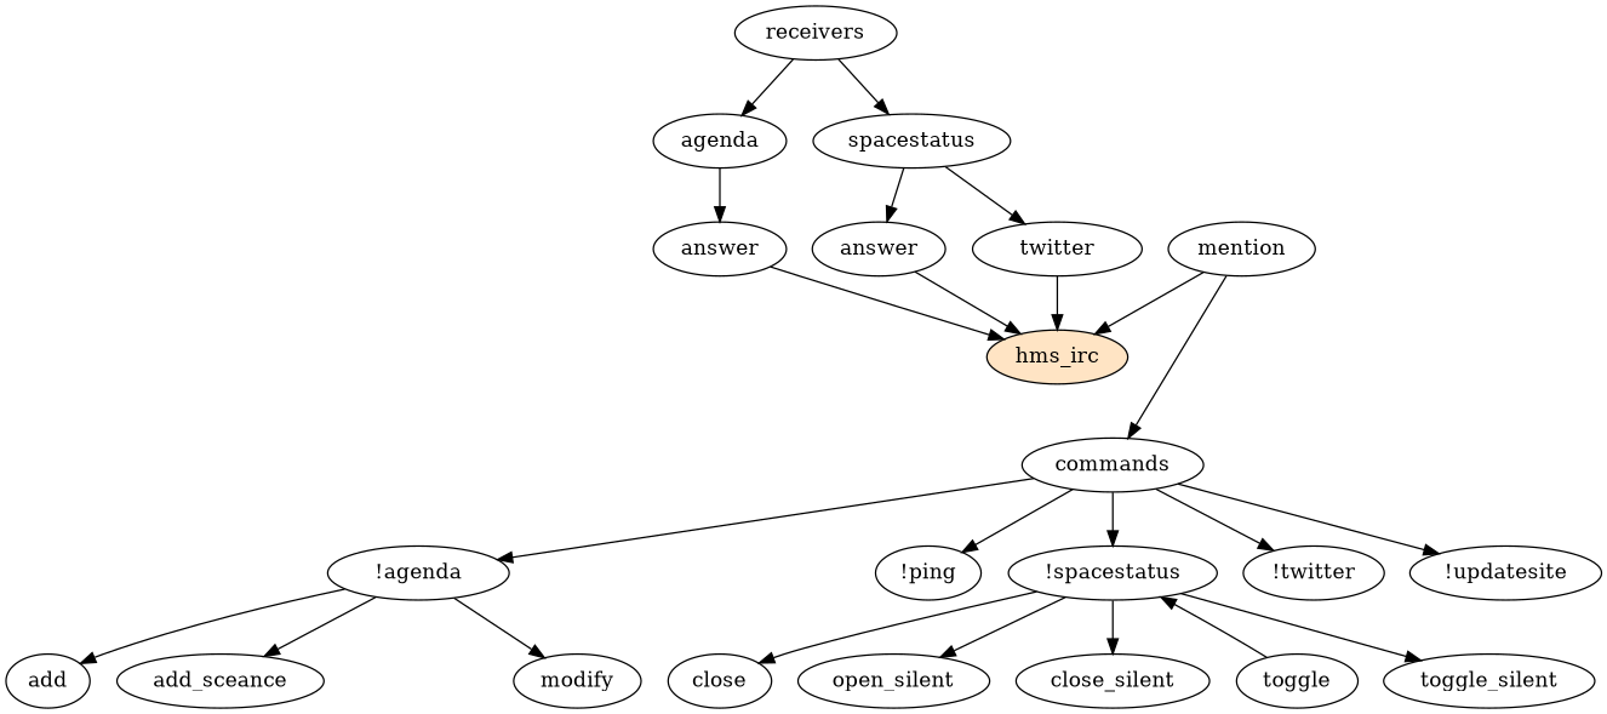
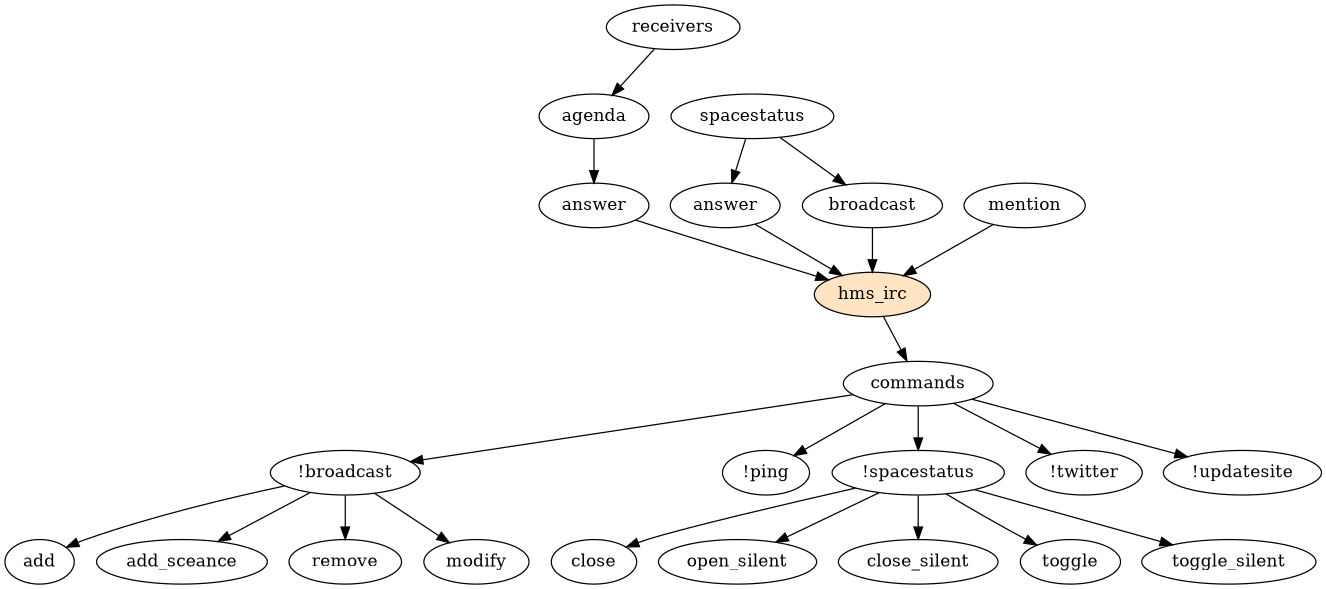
  digraph {
    rankdir=TB
    hms_irc [fillcolor=bisque style=filled]
    commands
-   "!agenda"
+   "!agenda" [label="!broadcast"]
    "!ping"
    "!spacestatus"
    "!twitter"
    "!updatesite"
    receivers
    agenda
    spacestatus
    answer
    n12 [label=answer]
-   broadcast [label=twitter]
+   broadcast
    mention
    add
    add_sceance
+   remove
    modify
    close
    open_silent
    close_silent
    toggle
    toggle_silent
-   mention -> commands
+   hms_irc -> commands
    commands -> "!agenda"
    commands -> "!ping"
    commands -> "!spacestatus"
    commands -> "!twitter"
    commands -> "!updatesite"
    "!agenda" -> add
    "!agenda" -> add_sceance
+   "!agenda" -> remove
    "!agenda" -> modify
    "!spacestatus" -> close
    "!spacestatus" -> open_silent
    "!spacestatus" -> close_silent
-   toggle -> "!spacestatus"
+   "!spacestatus" -> toggle
    "!spacestatus" -> toggle_silent
    receivers -> agenda
-   receivers -> spacestatus
    agenda -> answer
    spacestatus -> n12
    spacestatus -> broadcast
    answer -> hms_irc
    n12 -> hms_irc
    broadcast -> hms_irc
    mention -> hms_irc
  }
